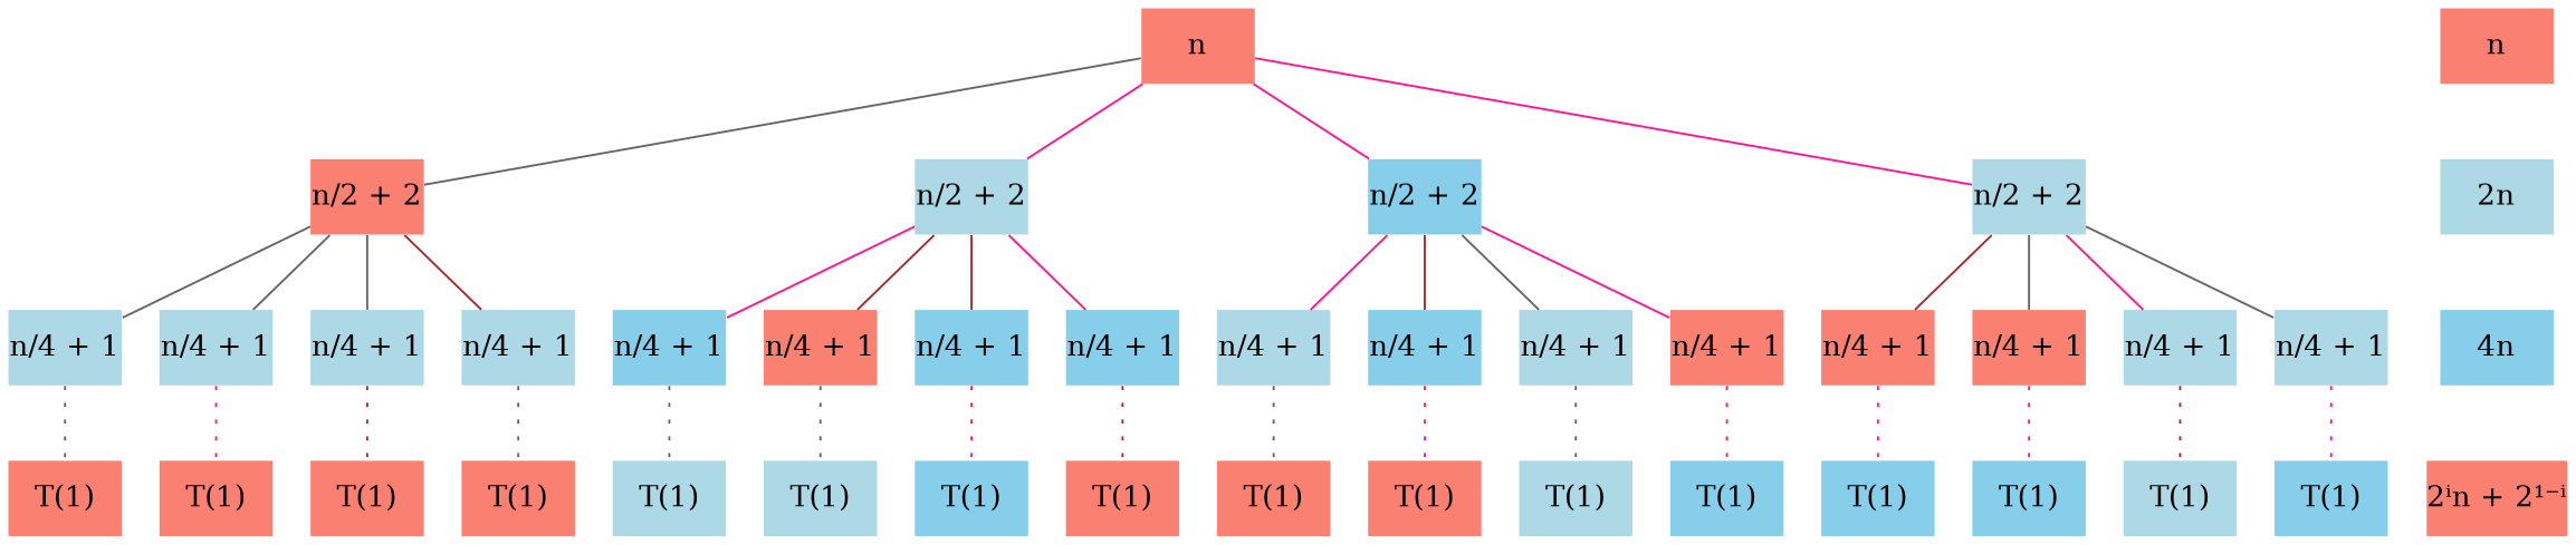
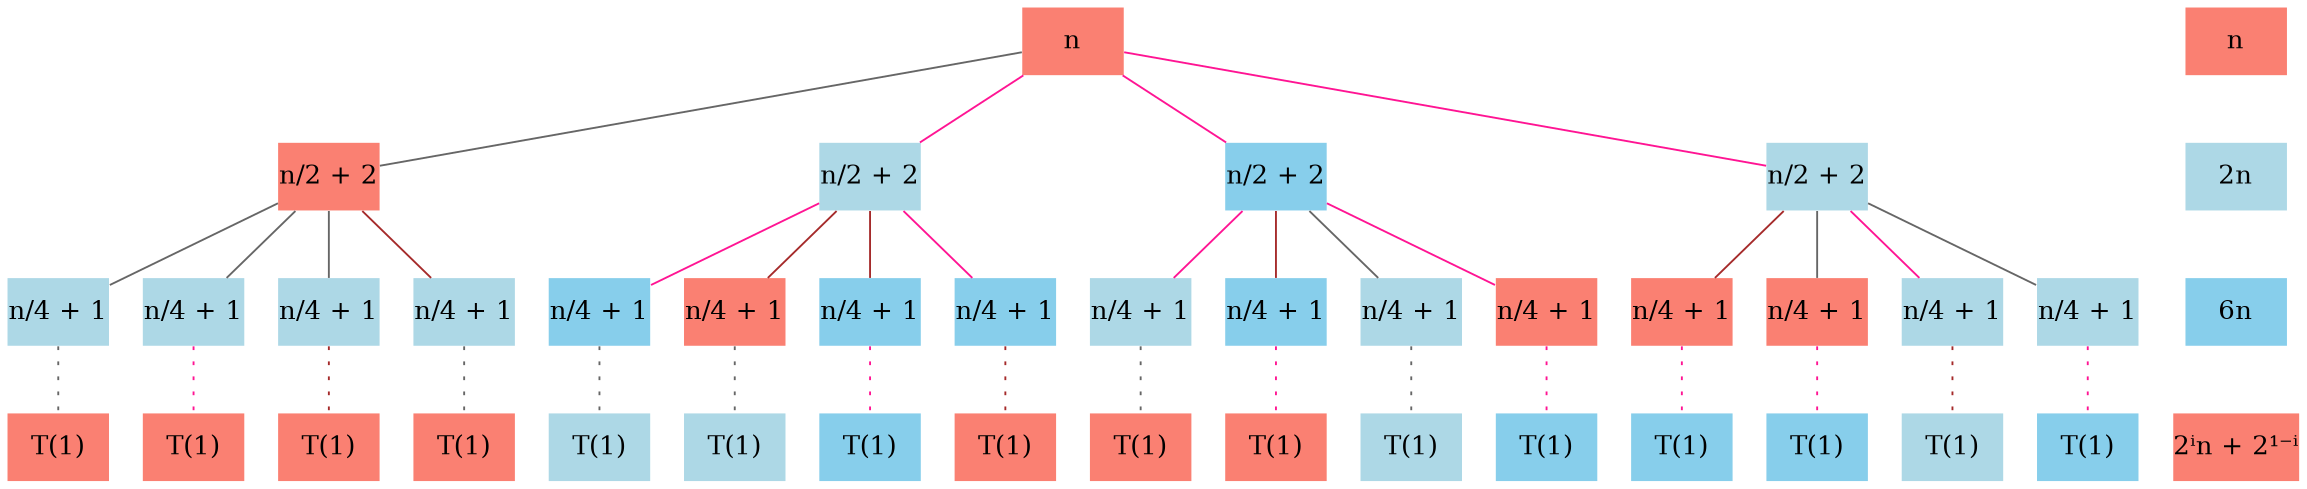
  digraph {
    node [margin=0.0001 shape=none style=filled fillcolor=salmon]
    edge [dir=none color=deeppink]
    n1 [label=n]
    n2 [label=n]
    n3 [label="n/2 + 2"]
    n4 [label="n/2 + 2" fillcolor=lightblue]
    n5 [label="n/2 + 2" fillcolor=skyblue]
    n6 [label="n/2 + 2" fillcolor=lightblue]
    n7 [label="2n" fillcolor=lightblue]
    n8 [label="n/4 + 1" fillcolor=lightblue]
    n9 [label="n/4 + 1" fillcolor=lightblue]
    n10 [label="n/4 + 1" fillcolor=lightblue]
    n11 [label="n/4 + 1" fillcolor=lightblue]
    n12 [label="n/4 + 1" fillcolor=skyblue]
    n13 [label="n/4 + 1"]
    n14 [label="n/4 + 1" fillcolor=skyblue]
    n15 [label="n/4 + 1" fillcolor=skyblue]
    n16 [label="n/4 + 1" fillcolor=lightblue]
    n17 [label="n/4 + 1" fillcolor=skyblue]
    n18 [label="n/4 + 1" fillcolor=lightblue]
    n19 [label="n/4 + 1"]
    n20 [label="n/4 + 1"]
    n21 [label="n/4 + 1"]
    n22 [label="n/4 + 1" fillcolor=lightblue]
    n23 [label="n/4 + 1" fillcolor=lightblue]
-   n24 [label="4n" fillcolor=skyblue]
+   n24 [label="6n" fillcolor=skyblue]
    n25 [label="T(1)"]
    n26 [label="T(1)"]
    n27 [label="T(1)"]
    n28 [label="T(1)"]
    n29 [label="T(1)" fillcolor=lightblue]
    n30 [label="T(1)" fillcolor=lightblue]
    n31 [label="T(1)" fillcolor=skyblue]
    n32 [label="T(1)"]
    n33 [label="T(1)"]
    n34 [label="T(1)"]
    n35 [label="T(1)" fillcolor=lightblue]
    n36 [label="T(1)" fillcolor=skyblue]
    n37 [label="T(1)" fillcolor=skyblue]
    n38 [label="T(1)" fillcolor=skyblue]
    n39 [label="T(1)" fillcolor=lightblue]
    n40 [label="T(1)" fillcolor=skyblue]
    n41 [label="2ⁱn + 2¹⁻ⁱ"]
    subgraph sub_1 {
      rank=same
      n1
      n2
    }
    subgraph sub_2 {
      rank=same
      n3
      n4
      n5
      n6
      n7
    }
    subgraph sub_3 {
      rank=same
      n8
      n9
      n10
      n11
      n12
      n13
      n14
      n15
      n16
      n17
      n18
      n19
      n20
      n21
      n22
      n23
      n24
    }
    subgraph sub_4 {
      rank=same
      n25
      n26
      n27
      n28
      n29
      n30
      n31
      n32
      n33
      n34
      n35
      n36
      n37
      n38
      n39
      n40
      n41
    }
    subgraph sub_5 {
      n8
      n9
      n10
      n11
      n12
      n13
      n14
      n15
      n16
      n17
      n18
      n19
      n20
      n21
      n22
      n23
      n25
      n26
      n27
      n28
      n29
      n30
      n31
      n32
      n33
      n34
      n35
      n36
      n37
      n38
      n39
      n40
    }
    subgraph sub_6 {
      n2
      n7
      n24
      n41
    }
    n1 -> n3 [color=gray40]
    n1 -> n4
    n1 -> n5
    n1 -> n6
    n2 -> n7 [style=invis color=""]
    n3 -> n8 [color=gray40]
    n3 -> n9 [color=gray40]
    n3 -> n10 [color=gray40]
    n3 -> n11 [color=brown]
    n4 -> n12
    n4 -> n13 [color=brown]
    n4 -> n14 [color=brown]
    n4 -> n15
    n5 -> n16
    n5 -> n17 [color=brown]
    n5 -> n18 [color=gray40]
    n5 -> n19
    n6 -> n20 [color=brown]
    n6 -> n21 [color=gray40]
    n6 -> n22
    n6 -> n23 [color=gray40]
    n7 -> n24 [style=invis color=""]
    n8 -> n25 [style=dotted color=gray40]
    n9 -> n26 [style=dotted]
    n10 -> n27 [style=dotted color=brown]
    n11 -> n28 [style=dotted color=gray40]
    n12 -> n29 [style=dotted color=gray40]
    n13 -> n30 [style=dotted color=gray40]
    n14 -> n31 [style=dotted]
    n15 -> n32 [style=dotted color=brown]
    n16 -> n33 [style=dotted color=gray40]
    n17 -> n34 [style=dotted]
    n18 -> n35 [style=dotted color=gray40]
    n19 -> n36 [style=dotted]
    n20 -> n37 [style=dotted]
    n21 -> n38 [style=dotted]
    n22 -> n39 [style=dotted color=brown]
    n23 -> n40 [style=dotted]
    n24 -> n41 [style=invis color=""]
  }
